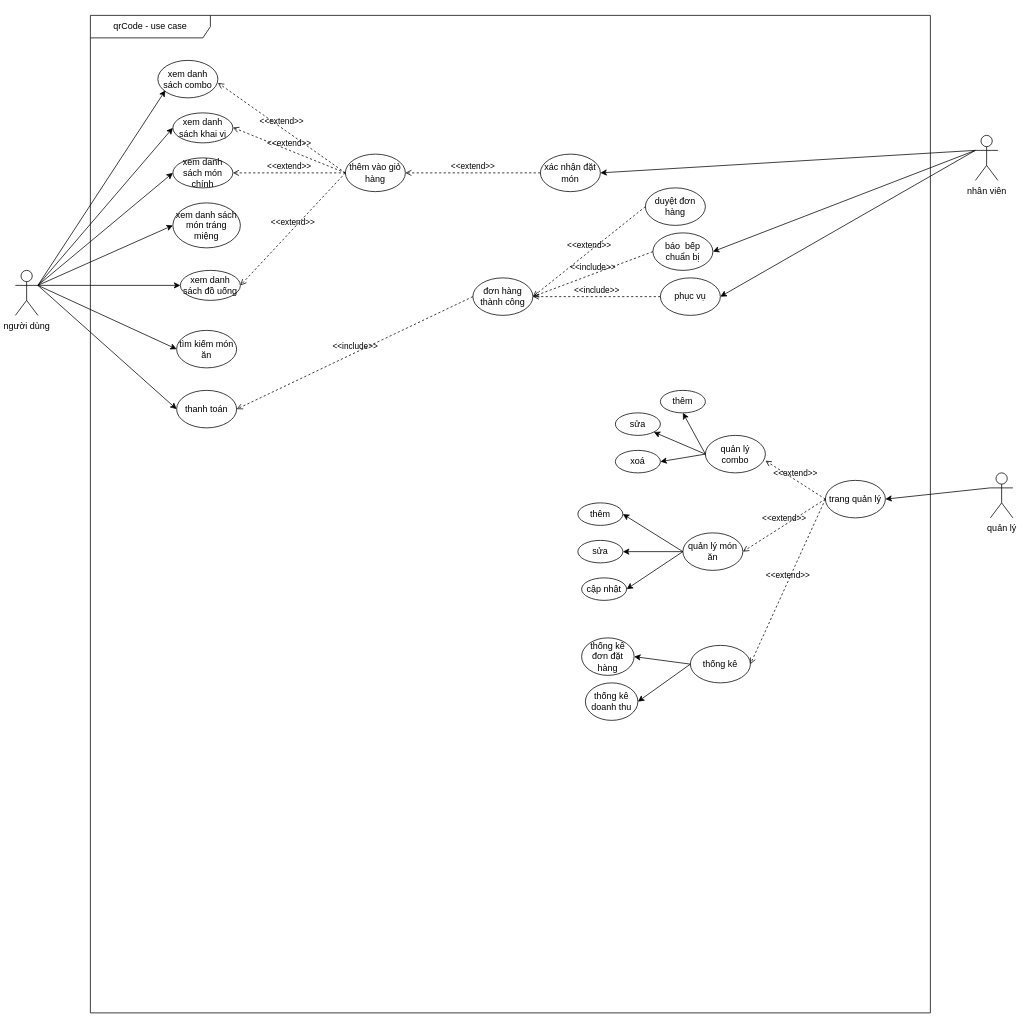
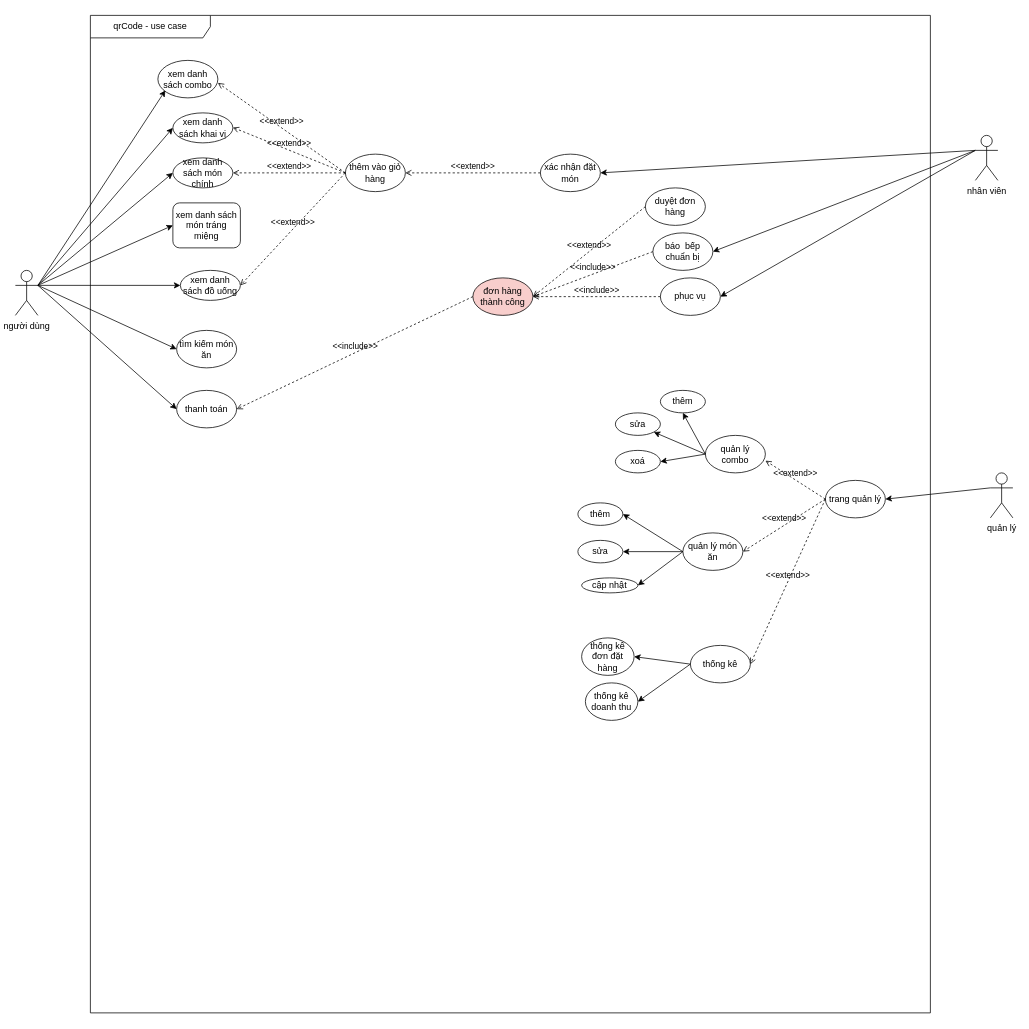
  <mxCell id="0" />
  <mxCell id="1" parent="0" />
  <mxCell id="2" value="qrCode - use case" style="shape=umlFrame;whiteSpace=wrap;html=1;pointerEvents=0;recursiveResize=0;container=1;collapsible=0;width=160;" parent="1" vertex="1"><mxGeometry x="120" y="20" width="1120" height="1330" as="geometry" /></mxCell>
  <mxCell id="3" value="xem danh sách combo" style="ellipse;whiteSpace=wrap;html=1;" parent="2" vertex="1"><mxGeometry x="90" y="60" width="80" height="50" as="geometry" /></mxCell>
  <mxCell id="4" value="xem danh sách khai vị" style="ellipse;whiteSpace=wrap;html=1;" parent="2" vertex="1"><mxGeometry x="110" y="130" width="80" height="40" as="geometry" /></mxCell>
  <mxCell id="5" value="xem danh sách món chính" style="ellipse;whiteSpace=wrap;html=1;" parent="2" vertex="1"><mxGeometry x="110" y="190" width="80" height="40" as="geometry" /></mxCell>
- <mxCell id="6" value="xem danh sách món tráng miệng" style="ellipse;whiteSpace=wrap;html=1;" parent="2" vertex="1"><mxGeometry x="110" y="250" width="90" height="60" as="geometry" /></mxCell>
+ <mxCell id="6" value="xem danh sách món tráng miệng" style="whiteSpace=wrap;html=1;rounded=1;" parent="2" vertex="1"><mxGeometry x="110" y="250" width="90" height="60" as="geometry" /></mxCell>
  <mxCell id="7" value="xem danh sách đồ uống" style="ellipse;whiteSpace=wrap;html=1;" parent="2" vertex="1"><mxGeometry x="120" y="340" width="80" height="40" as="geometry" /></mxCell>
  <mxCell id="8" value="" style="endArrow=classic;html=1;rounded=0;exitX=1;exitY=0.333;exitDx=0;exitDy=0;exitPerimeter=0;" parent="2" source="55" edge="1"><mxGeometry width="50" height="50" relative="1" as="geometry"><mxPoint x="50" y="150" as="sourcePoint" /><mxPoint x="100" y="100" as="targetPoint" /></mxGeometry></mxCell>
  <mxCell id="9" value="" style="endArrow=classic;html=1;rounded=0;" parent="2" edge="1"><mxGeometry width="50" height="50" relative="1" as="geometry"><mxPoint x="-70" y="360" as="sourcePoint" /><mxPoint x="110" y="150" as="targetPoint" /></mxGeometry></mxCell>
  <mxCell id="10" value="" style="endArrow=classic;html=1;rounded=0;exitX=1;exitY=0.333;exitDx=0;exitDy=0;exitPerimeter=0;" parent="2" source="55" edge="1"><mxGeometry width="50" height="50" relative="1" as="geometry"><mxPoint x="-70" y="420" as="sourcePoint" /><mxPoint x="110" y="210" as="targetPoint" /></mxGeometry></mxCell>
  <mxCell id="11" value="" style="endArrow=classic;html=1;rounded=0;exitX=1;exitY=0.333;exitDx=0;exitDy=0;exitPerimeter=0;" parent="2" source="55" edge="1"><mxGeometry width="50" height="50" relative="1" as="geometry"><mxPoint x="-70" y="430" as="sourcePoint" /><mxPoint x="110" y="280" as="targetPoint" /></mxGeometry></mxCell>
  <mxCell id="12" value="" style="endArrow=classic;html=1;rounded=0;exitX=1;exitY=0.333;exitDx=0;exitDy=0;exitPerimeter=0;" parent="2" source="55" edge="1"><mxGeometry width="50" height="50" relative="1" as="geometry"><mxPoint x="-60" y="440" as="sourcePoint" /><mxPoint x="120" y="360" as="targetPoint" /></mxGeometry></mxCell>
  <mxCell id="13" value="tìm kiếm món ăn" style="ellipse;whiteSpace=wrap;html=1;" parent="2" vertex="1"><mxGeometry x="115" y="420" width="80" height="50" as="geometry" /></mxCell>
  <mxCell id="14" value="thêm vào giỏ hàng" style="ellipse;whiteSpace=wrap;html=1;" parent="2" vertex="1"><mxGeometry x="340" y="185" width="80" height="50" as="geometry" /></mxCell>
  <mxCell id="15" value="&amp;lt;&amp;lt;extend&amp;gt;&amp;gt;" style="html=1;verticalAlign=bottom;labelBackgroundColor=none;endArrow=open;endFill=0;dashed=1;rounded=0;entryX=1;entryY=0.5;entryDx=0;entryDy=0;exitX=0;exitY=0.5;exitDx=0;exitDy=0;" parent="2" source="14" edge="1"><mxGeometry width="160" relative="1" as="geometry"><mxPoint x="330" y="140" as="sourcePoint" /><mxPoint x="190" y="210" as="targetPoint" /></mxGeometry></mxCell>
  <mxCell id="16" value="&amp;lt;&amp;lt;extend&amp;gt;&amp;gt;" style="html=1;verticalAlign=bottom;labelBackgroundColor=none;endArrow=open;endFill=0;dashed=1;rounded=0;entryX=1;entryY=0.5;entryDx=0;entryDy=0;exitX=0;exitY=0.5;exitDx=0;exitDy=0;" parent="2" source="14" edge="1"><mxGeometry x="0.002" width="160" relative="1" as="geometry"><mxPoint x="340" y="149.5" as="sourcePoint" /><mxPoint x="190" y="149.5" as="targetPoint" /><mxPoint as="offset" /></mxGeometry></mxCell>
  <mxCell id="17" value="&amp;lt;&amp;lt;extend&amp;gt;&amp;gt;" style="html=1;verticalAlign=bottom;labelBackgroundColor=none;endArrow=open;endFill=0;dashed=1;rounded=0;entryX=1;entryY=0.5;entryDx=0;entryDy=0;exitX=0;exitY=0.5;exitDx=0;exitDy=0;" parent="2" source="14" edge="1"><mxGeometry x="0.002" width="160" relative="1" as="geometry"><mxPoint x="320" y="150.5" as="sourcePoint" /><mxPoint x="170" y="90" as="targetPoint" /><mxPoint as="offset" /></mxGeometry></mxCell>
  <mxCell id="18" value="&amp;lt;&amp;lt;extend&amp;gt;&amp;gt;" style="html=1;verticalAlign=bottom;labelBackgroundColor=none;endArrow=open;endFill=0;dashed=1;rounded=0;entryX=1;entryY=0.5;entryDx=0;entryDy=0;exitX=0;exitY=0.5;exitDx=0;exitDy=0;" parent="2" source="14" edge="1"><mxGeometry width="160" relative="1" as="geometry"><mxPoint x="340" y="290" as="sourcePoint" /><mxPoint x="200" y="360" as="targetPoint" /></mxGeometry></mxCell>
  <mxCell id="19" value="xác nhận đặt món" style="ellipse;whiteSpace=wrap;html=1;" parent="2" vertex="1"><mxGeometry x="600" y="185" width="80" height="50" as="geometry" /></mxCell>
  <mxCell id="20" value="&amp;lt;&amp;lt;extend&amp;gt;&amp;gt;" style="html=1;verticalAlign=bottom;labelBackgroundColor=none;endArrow=open;endFill=0;dashed=1;rounded=0;entryX=1;entryY=0.5;entryDx=0;entryDy=0;exitX=0;exitY=0.5;exitDx=0;exitDy=0;" parent="2" source="19" target="14" edge="1"><mxGeometry width="160" relative="1" as="geometry"><mxPoint x="480" y="210" as="sourcePoint" /><mxPoint x="340" y="280" as="targetPoint" /><mxPoint as="offset" /></mxGeometry></mxCell>
  <mxCell id="21" value="duyệt đơn hàng" style="ellipse;whiteSpace=wrap;html=1;" parent="2" vertex="1"><mxGeometry x="740" y="230" width="80" height="50" as="geometry" /></mxCell>
  <mxCell id="22" value="báo&amp;nbsp; bếp chuẩn bị" style="ellipse;whiteSpace=wrap;html=1;" parent="2" vertex="1"><mxGeometry x="750" y="290" width="80" height="50" as="geometry" /></mxCell>
  <mxCell id="23" value="phục vụ" style="ellipse;whiteSpace=wrap;html=1;" parent="2" vertex="1"><mxGeometry x="760" y="350" width="80" height="50" as="geometry" /></mxCell>
  <mxCell id="24" value="" style="endArrow=classic;html=1;rounded=0;entryX=1;entryY=0.5;entryDx=0;entryDy=0;" parent="2" edge="1" target="22"><mxGeometry width="50" height="50" relative="1" as="geometry"><mxPoint x="1180" y="180" as="sourcePoint" /><mxPoint x="830" y="340" as="targetPoint" /></mxGeometry></mxCell>
  <mxCell id="25" value="" style="endArrow=classic;html=1;rounded=0;entryX=1;entryY=0.5;entryDx=0;entryDy=0;" parent="2" target="23" edge="1"><mxGeometry width="50" height="50" relative="1" as="geometry"><mxPoint x="1180" y="180" as="sourcePoint" /><mxPoint x="740" y="470" as="targetPoint" /></mxGeometry></mxCell>
- <mxCell id="26" value="đơn hàng thành công" style="ellipse;whiteSpace=wrap;html=1;" parent="2" vertex="1"><mxGeometry x="510" y="350" width="80" height="50" as="geometry" /></mxCell>
+ <mxCell id="26" value="đơn hàng thành công" style="ellipse;whiteSpace=wrap;html=1;fillColor=#f8cecc;" parent="2" vertex="1"><mxGeometry x="510" y="350" width="80" height="50" as="geometry" /></mxCell>
  <mxCell id="27" value="thanh toán" style="ellipse;whiteSpace=wrap;html=1;" parent="2" vertex="1"><mxGeometry x="115" y="500" width="80" height="50" as="geometry" /></mxCell>
  <mxCell id="28" value="&amp;lt;&amp;lt;include&amp;gt;&amp;gt;" style="html=1;verticalAlign=bottom;labelBackgroundColor=none;endArrow=open;endFill=0;dashed=1;rounded=0;exitX=0;exitY=0.5;exitDx=0;exitDy=0;entryX=1;entryY=0.5;entryDx=0;entryDy=0;" parent="2" source="26" target="27" edge="1"><mxGeometry width="160" relative="1" as="geometry"><mxPoint x="300" y="540" as="sourcePoint" /><mxPoint x="460" y="540" as="targetPoint" /></mxGeometry></mxCell>
  <mxCell id="29" value="&amp;lt;&amp;lt;extend&amp;gt;&amp;gt;" style="html=1;verticalAlign=bottom;labelBackgroundColor=none;endArrow=open;endFill=0;dashed=1;rounded=0;entryX=1;entryY=0.5;entryDx=0;entryDy=0;exitX=0;exitY=0.5;exitDx=0;exitDy=0;" parent="2" source="21" target="26" edge="1"><mxGeometry width="160" relative="1" as="geometry"><mxPoint x="730" y="290" as="sourcePoint" /><mxPoint x="550" y="290" as="targetPoint" /><mxPoint as="offset" /></mxGeometry></mxCell>
  <mxCell id="30" value="&amp;lt;&amp;lt;include&amp;gt;&amp;gt;" style="html=1;verticalAlign=bottom;labelBackgroundColor=none;endArrow=open;endFill=0;dashed=1;rounded=0;exitX=0;exitY=0.5;exitDx=0;exitDy=0;entryX=1;entryY=0.5;entryDx=0;entryDy=0;" parent="2" source="22" target="26" edge="1"><mxGeometry width="160" relative="1" as="geometry"><mxPoint x="740" y="370" as="sourcePoint" /><mxPoint x="430" y="590" as="targetPoint" /></mxGeometry></mxCell>
  <mxCell id="31" value="&amp;lt;&amp;lt;include&amp;gt;&amp;gt;" style="html=1;verticalAlign=bottom;labelBackgroundColor=none;endArrow=open;endFill=0;dashed=1;rounded=0;exitX=0;exitY=0.5;exitDx=0;exitDy=0;entryX=1;entryY=0.5;entryDx=0;entryDy=0;" parent="2" source="23" target="26" edge="1"><mxGeometry width="160" relative="1" as="geometry"><mxPoint x="750" y="410" as="sourcePoint" /><mxPoint x="590" y="440" as="targetPoint" /></mxGeometry></mxCell>
  <mxCell id="32" value="trang quản lý" style="ellipse;whiteSpace=wrap;html=1;" parent="2" vertex="1"><mxGeometry x="980" y="620" width="80" height="50" as="geometry" /></mxCell>
  <mxCell id="33" value="quản lý combo" style="ellipse;whiteSpace=wrap;html=1;" parent="2" vertex="1"><mxGeometry x="820" y="560" width="80" height="50" as="geometry" /></mxCell>
  <mxCell id="34" value="quản lý món ăn" style="ellipse;whiteSpace=wrap;html=1;" parent="2" vertex="1"><mxGeometry x="790" y="690" width="80" height="50" as="geometry" /></mxCell>
  <mxCell id="35" value="thống kê" style="ellipse;whiteSpace=wrap;html=1;" parent="2" vertex="1"><mxGeometry x="800" y="840" width="80" height="50" as="geometry" /></mxCell>
  <mxCell id="36" value="&amp;lt;&amp;lt;extend&amp;gt;&amp;gt;" style="html=1;verticalAlign=bottom;labelBackgroundColor=none;endArrow=open;endFill=0;dashed=1;rounded=0;entryX=1.001;entryY=0.675;entryDx=0;entryDy=0;exitX=0;exitY=0.5;exitDx=0;exitDy=0;entryPerimeter=0;" parent="2" source="32" target="33" edge="1"><mxGeometry width="160" relative="1" as="geometry"><mxPoint x="1000" y="500" as="sourcePoint" /><mxPoint x="820" y="500" as="targetPoint" /><mxPoint as="offset" /></mxGeometry></mxCell>
  <mxCell id="37" value="&amp;lt;&amp;lt;extend&amp;gt;&amp;gt;" style="html=1;verticalAlign=bottom;labelBackgroundColor=none;endArrow=open;endFill=0;dashed=1;rounded=0;entryX=1;entryY=0.5;entryDx=0;entryDy=0;exitX=0;exitY=0.5;exitDx=0;exitDy=0;" parent="2" source="32" target="34" edge="1"><mxGeometry width="160" relative="1" as="geometry"><mxPoint x="979.92" y="681.25" as="sourcePoint" /><mxPoint x="899.92" y="630.25" as="targetPoint" /><mxPoint as="offset" /></mxGeometry></mxCell>
  <mxCell id="38" value="&amp;lt;&amp;lt;extend&amp;gt;&amp;gt;" style="html=1;verticalAlign=bottom;labelBackgroundColor=none;endArrow=open;endFill=0;dashed=1;rounded=0;entryX=1;entryY=0.5;entryDx=0;entryDy=0;exitX=0;exitY=0.5;exitDx=0;exitDy=0;" parent="2" source="32" target="35" edge="1"><mxGeometry width="160" relative="1" as="geometry"><mxPoint x="980" y="730" as="sourcePoint" /><mxPoint x="900" y="815" as="targetPoint" /><mxPoint as="offset" /></mxGeometry></mxCell>
  <mxCell id="39" value="thêm" style="ellipse;whiteSpace=wrap;html=1;" parent="2" vertex="1"><mxGeometry x="760" y="500" width="60" height="30" as="geometry" /></mxCell>
  <mxCell id="40" value="sửa" style="ellipse;whiteSpace=wrap;html=1;" parent="2" vertex="1"><mxGeometry x="700" y="530" width="60" height="30" as="geometry" /></mxCell>
  <mxCell id="41" value="xoá" style="ellipse;whiteSpace=wrap;html=1;" parent="2" vertex="1"><mxGeometry x="700" y="580" width="60" height="30" as="geometry" /></mxCell>
  <mxCell id="42" value="thêm" style="ellipse;whiteSpace=wrap;html=1;" parent="2" vertex="1"><mxGeometry x="650" y="650" width="60" height="30" as="geometry" /></mxCell>
  <mxCell id="43" value="sửa" style="ellipse;whiteSpace=wrap;html=1;" parent="2" vertex="1"><mxGeometry x="650" y="700" width="60" height="30" as="geometry" /></mxCell>
  <mxCell id="44" value="" style="endArrow=classic;html=1;rounded=0;exitX=0;exitY=0.5;exitDx=0;exitDy=0;entryX=1;entryY=0.5;entryDx=0;entryDy=0;" parent="2" source="33" target="41" edge="1"><mxGeometry width="50" height="50" relative="1" as="geometry"><mxPoint x="812.57" y="554.67" as="sourcePoint" /><mxPoint x="760" y="555.32" as="targetPoint" /></mxGeometry></mxCell>
- <mxCell id="45" value="cập nhật" style="ellipse;whiteSpace=wrap;html=1;" parent="2" vertex="1"><mxGeometry x="655" y="750" width="60" height="30" as="geometry" /></mxCell>
+ <mxCell id="45" value="cập nhật" style="ellipse;whiteSpace=wrap;html=1;" parent="2" vertex="1"><mxGeometry x="655" y="750" width="75" height="20" as="geometry" /></mxCell>
  <mxCell id="46" value="" style="endArrow=classic;html=1;rounded=0;exitX=0;exitY=0.5;exitDx=0;exitDy=0;entryX=1;entryY=0.5;entryDx=0;entryDy=0;" parent="2" source="34" target="45" edge="1"><mxGeometry width="50" height="50" relative="1" as="geometry"><mxPoint x="800" y="714.92" as="sourcePoint" /><mxPoint x="740" y="755.07" as="targetPoint" /></mxGeometry></mxCell>
  <mxCell id="47" value="" style="endArrow=classic;html=1;rounded=0;entryX=1;entryY=0.5;entryDx=0;entryDy=0;" parent="2" source="34" target="43" edge="1"><mxGeometry width="50" height="50" relative="1" as="geometry"><mxPoint x="780" y="645" as="sourcePoint" /><mxPoint x="720" y="700" as="targetPoint" /></mxGeometry></mxCell>
  <mxCell id="48" value="" style="endArrow=classic;html=1;rounded=0;entryX=1;entryY=0.5;entryDx=0;entryDy=0;exitX=0;exitY=0.5;exitDx=0;exitDy=0;" parent="2" source="34" target="42" edge="1"><mxGeometry width="50" height="50" relative="1" as="geometry"><mxPoint x="800" y="650" as="sourcePoint" /><mxPoint x="720" y="650" as="targetPoint" /></mxGeometry></mxCell>
  <mxCell id="49" value="" style="endArrow=classic;html=1;rounded=0;entryX=0.5;entryY=1;entryDx=0;entryDy=0;exitX=0;exitY=0.5;exitDx=0;exitDy=0;" parent="2" source="33" target="39" edge="1"><mxGeometry width="50" height="50" relative="1" as="geometry"><mxPoint x="830" y="555" as="sourcePoint" /><mxPoint x="789.999" y="516.149" as="targetPoint" /></mxGeometry></mxCell>
  <mxCell id="50" value="" style="endArrow=classic;html=1;rounded=0;entryX=1;entryY=1;entryDx=0;entryDy=0;" parent="2" target="40" edge="1"><mxGeometry width="50" height="50" relative="1" as="geometry"><mxPoint x="820" y="585" as="sourcePoint" /><mxPoint x="790" y="510" as="targetPoint" /></mxGeometry></mxCell>
  <mxCell id="51" value="thống kê doanh thu" style="ellipse;whiteSpace=wrap;html=1;" parent="2" vertex="1"><mxGeometry x="660" y="890" width="70" height="50" as="geometry" /></mxCell>
  <mxCell id="52" value="thống kê đơn đặt hàng" style="ellipse;whiteSpace=wrap;html=1;" parent="2" vertex="1"><mxGeometry x="655" y="830" width="70" height="50" as="geometry" /></mxCell>
  <mxCell id="53" value="" style="endArrow=classic;html=1;rounded=0;entryX=1;entryY=0.5;entryDx=0;entryDy=0;exitX=0;exitY=0.5;exitDx=0;exitDy=0;" parent="2" source="35" target="51" edge="1"><mxGeometry width="50" height="50" relative="1" as="geometry"><mxPoint x="780" y="950" as="sourcePoint" /><mxPoint x="700" y="1040" as="targetPoint" /></mxGeometry></mxCell>
  <mxCell id="54" value="" style="endArrow=classic;html=1;rounded=0;entryX=1;entryY=0.5;entryDx=0;entryDy=0;exitX=0;exitY=0.5;exitDx=0;exitDy=0;" parent="2" source="35" target="52" edge="1"><mxGeometry width="50" height="50" relative="1" as="geometry"><mxPoint x="820" y="1080" as="sourcePoint" /><mxPoint x="700" y="1160" as="targetPoint" /></mxGeometry></mxCell>
  <mxCell id="55" value="người dùng" style="shape=umlActor;verticalLabelPosition=bottom;verticalAlign=top;html=1;" parent="1" vertex="1"><mxGeometry x="20" y="360" width="30" height="60" as="geometry" /></mxCell>
  <mxCell id="56" value="nhân viên" style="shape=umlActor;verticalLabelPosition=bottom;verticalAlign=top;html=1;" parent="1" vertex="1"><mxGeometry x="1300" y="180" width="30" height="60" as="geometry" /></mxCell>
  <mxCell id="57" value="" style="endArrow=classic;html=1;rounded=0;exitX=0;exitY=0.333;exitDx=0;exitDy=0;exitPerimeter=0;entryX=1;entryY=0.5;entryDx=0;entryDy=0;" parent="1" source="56" target="19" edge="1"><mxGeometry width="50" height="50" relative="1" as="geometry"><mxPoint x="1100" y="270" as="sourcePoint" /><mxPoint x="1150" y="220" as="targetPoint" /></mxGeometry></mxCell>
  <mxCell id="58" value="quản lý" style="shape=umlActor;verticalLabelPosition=bottom;verticalAlign=top;html=1;" parent="1" vertex="1"><mxGeometry x="1320" y="630" width="30" height="60" as="geometry" /></mxCell>
  <mxCell id="59" value="" style="endArrow=classic;html=1;rounded=0;exitX=0;exitY=0.333;exitDx=0;exitDy=0;exitPerimeter=0;entryX=1;entryY=0.5;entryDx=0;entryDy=0;" parent="1" source="58" target="32" edge="1"><mxGeometry width="50" height="50" relative="1" as="geometry"><mxPoint x="1220" y="690" as="sourcePoint" /><mxPoint x="1270" y="640" as="targetPoint" /></mxGeometry></mxCell>
  <mxCell id="60" value="" style="endArrow=classic;html=1;rounded=0;exitX=1;exitY=0.333;exitDx=0;exitDy=0;exitPerimeter=0;entryX=0;entryY=0.5;entryDx=0;entryDy=0;" parent="1" source="55" target="13" edge="1"><mxGeometry width="50" height="50" relative="1" as="geometry"><mxPoint x="50" y="450" as="sourcePoint" /><mxPoint x="240" y="519.5" as="targetPoint" /></mxGeometry></mxCell>
  <mxCell id="61" value="" style="endArrow=classic;html=1;rounded=0;exitX=1;exitY=0.333;exitDx=0;exitDy=0;exitPerimeter=0;entryX=0;entryY=0.5;entryDx=0;entryDy=0;" parent="1" source="55" target="27" edge="1"><mxGeometry width="50" height="50" relative="1" as="geometry"><mxPoint x="50" y="470" as="sourcePoint" /><mxPoint x="240" y="609.5" as="targetPoint" /></mxGeometry></mxCell>
